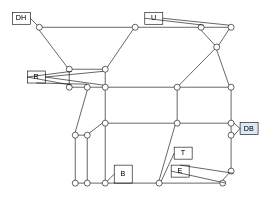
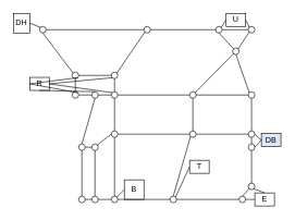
  <mxCell id="0" />
  <mxCell id="1" parent="0" />
- <mxCell id="2" value="DH" style="rounded=0;whiteSpace=wrap;html=1;" vertex="1" parent="1"><mxGeometry x="20" y="20" width="30" height="20" as="geometry" /></mxCell>
+ <mxCell id="2" value="DH" style="rounded=0;whiteSpace=wrap;html=1;" vertex="1" parent="1"><mxGeometry x="20" y="20" width="25" height="30" as="geometry" /></mxCell>
  <mxCell id="3" value="" style="ellipse;whiteSpace=wrap;html=1;aspect=fixed;" vertex="1" parent="1"><mxGeometry x="60" y="40" width="10" height="10" as="geometry" /></mxCell>
  <mxCell id="4" value="" style="ellipse;whiteSpace=wrap;html=1;aspect=fixed;" vertex="1" parent="1"><mxGeometry x="220" y="40" width="10" height="10" as="geometry" /></mxCell>
  <mxCell id="5" value="" style="ellipse;whiteSpace=wrap;html=1;aspect=fixed;" vertex="1" parent="1"><mxGeometry x="330" y="40" width="10" height="10" as="geometry" /></mxCell>
  <mxCell id="6" value="" style="ellipse;whiteSpace=wrap;html=1;aspect=fixed;" vertex="1" parent="1"><mxGeometry x="380" y="40" width="10" height="10" as="geometry" /></mxCell>
  <mxCell id="7" value="" style="ellipse;whiteSpace=wrap;html=1;aspect=fixed;" vertex="1" parent="1"><mxGeometry x="356" y="73" width="10" height="10" as="geometry" /></mxCell>
  <mxCell id="8" value="" style="ellipse;whiteSpace=wrap;html=1;aspect=fixed;" vertex="1" parent="1"><mxGeometry x="380" y="140" width="10" height="10" as="geometry" /></mxCell>
  <mxCell id="9" value="" style="ellipse;whiteSpace=wrap;html=1;aspect=fixed;" vertex="1" parent="1"><mxGeometry x="290" y="140" width="10" height="10" as="geometry" /></mxCell>
  <mxCell id="10" value="" style="ellipse;whiteSpace=wrap;html=1;aspect=fixed;" vertex="1" parent="1"><mxGeometry x="170" y="140" width="10" height="10" as="geometry" /></mxCell>
  <mxCell id="11" value="" style="ellipse;whiteSpace=wrap;html=1;aspect=fixed;" vertex="1" parent="1"><mxGeometry x="170" y="200" width="10" height="10" as="geometry" /></mxCell>
  <mxCell id="12" value="" style="ellipse;whiteSpace=wrap;html=1;aspect=fixed;" vertex="1" parent="1"><mxGeometry x="290" y="200" width="10" height="10" as="geometry" /></mxCell>
  <mxCell id="13" value="" style="ellipse;whiteSpace=wrap;html=1;aspect=fixed;" vertex="1" parent="1"><mxGeometry x="380" y="200" width="10" height="10" as="geometry" /></mxCell>
  <mxCell id="14" value="" style="ellipse;whiteSpace=wrap;html=1;aspect=fixed;" vertex="1" parent="1"><mxGeometry x="380" y="220" width="10" height="10" as="geometry" /></mxCell>
  <mxCell id="15" value="" style="ellipse;whiteSpace=wrap;html=1;aspect=fixed;" vertex="1" parent="1"><mxGeometry x="380" y="280" width="10" height="10" as="geometry" /></mxCell>
  <mxCell id="16" value="" style="ellipse;whiteSpace=wrap;html=1;aspect=fixed;" vertex="1" parent="1"><mxGeometry x="366" y="300" width="10" height="10" as="geometry" /></mxCell>
  <mxCell id="17" value="" style="ellipse;whiteSpace=wrap;html=1;aspect=fixed;" vertex="1" parent="1"><mxGeometry x="260" y="300" width="10" height="10" as="geometry" /></mxCell>
  <mxCell id="18" value="" style="ellipse;whiteSpace=wrap;html=1;aspect=fixed;" vertex="1" parent="1"><mxGeometry x="170" y="300" width="10" height="10" as="geometry" /></mxCell>
  <mxCell id="19" value="" style="ellipse;whiteSpace=wrap;html=1;aspect=fixed;" vertex="1" parent="1"><mxGeometry x="170" y="110" width="10" height="10" as="geometry" /></mxCell>
  <mxCell id="20" value="" style="ellipse;whiteSpace=wrap;html=1;aspect=fixed;" vertex="1" parent="1"><mxGeometry x="110" y="110" width="10" height="10" as="geometry" /></mxCell>
  <mxCell id="21" value="" style="ellipse;whiteSpace=wrap;html=1;aspect=fixed;" vertex="1" parent="1"><mxGeometry x="140" y="140" width="10" height="10" as="geometry" /></mxCell>
  <mxCell id="22" value="" style="ellipse;whiteSpace=wrap;html=1;aspect=fixed;" vertex="1" parent="1"><mxGeometry x="110" y="140" width="10" height="10" as="geometry" /></mxCell>
  <mxCell id="23" value="" style="ellipse;whiteSpace=wrap;html=1;aspect=fixed;" vertex="1" parent="1"><mxGeometry x="120" y="220" width="10" height="10" as="geometry" /></mxCell>
  <mxCell id="24" value="" style="ellipse;whiteSpace=wrap;html=1;aspect=fixed;" vertex="1" parent="1"><mxGeometry x="140" y="220" width="10" height="10" as="geometry" /></mxCell>
  <mxCell id="25" value="" style="ellipse;whiteSpace=wrap;html=1;aspect=fixed;" vertex="1" parent="1"><mxGeometry x="140" y="300" width="10" height="10" as="geometry" /></mxCell>
  <mxCell id="26" value="" style="ellipse;whiteSpace=wrap;html=1;aspect=fixed;" vertex="1" parent="1"><mxGeometry x="120" y="300" width="10" height="10" as="geometry" /></mxCell>
- <mxCell id="27" value="U" style="rounded=0;whiteSpace=wrap;html=1;" vertex="1" parent="1"><mxGeometry x="241" y="20" width="30" height="20" as="geometry" /></mxCell>
+ <mxCell id="27" value="U" style="rounded=0;whiteSpace=wrap;html=1;" vertex="1" parent="1"><mxGeometry x="346" y="20" width="30" height="20" as="geometry" /></mxCell>
  <mxCell id="28" value="R" style="rounded=0;whiteSpace=wrap;html=1;" vertex="1" parent="1"><mxGeometry x="45" y="118" width="30" height="20" as="geometry" /></mxCell>
  <mxCell id="29" value="DB" style="rounded=0;whiteSpace=wrap;html=1;fillColor=#dae8fc;" vertex="1" parent="1"><mxGeometry x="400" y="204" width="30" height="20" as="geometry" /></mxCell>
- <mxCell id="30" value="E" style="rounded=0;whiteSpace=wrap;html=1;" vertex="1" parent="1"><mxGeometry x="285" y="275" width="30" height="20" as="geometry" /></mxCell>
+ <mxCell id="30" value="E" style="rounded=0;whiteSpace=wrap;html=1;" vertex="1" parent="1"><mxGeometry x="390" y="295" width="30" height="20" as="geometry" /></mxCell>
  <mxCell id="31" value="T" style="rounded=0;whiteSpace=wrap;html=1;" vertex="1" parent="1"><mxGeometry x="290" y="245" width="30" height="20" as="geometry" /></mxCell>
  <mxCell id="32" value="B" style="rounded=0;whiteSpace=wrap;html=1;" vertex="1" parent="1"><mxGeometry x="190" y="275" width="30" height="30" as="geometry" /></mxCell>
  <mxCell id="33" value="" style="endArrow=none;html=1;exitX=1;exitY=0.5;exitDx=0;exitDy=0;entryX=0;entryY=0;entryDx=0;entryDy=0;" edge="1" parent="1" source="2" target="3"><mxGeometry width="50" height="50" relative="1" as="geometry"><mxPoint x="290" y="260" as="sourcePoint" /><mxPoint x="340" y="210" as="targetPoint" /></mxGeometry></mxCell>
  <mxCell id="34" value="" style="endArrow=none;html=1;exitX=1;exitY=0.5;exitDx=0;exitDy=0;entryX=0;entryY=0.5;entryDx=0;entryDy=0;" edge="1" parent="1" source="3" target="4"><mxGeometry width="50" height="50" relative="1" as="geometry"><mxPoint x="290" y="260" as="sourcePoint" /><mxPoint x="340" y="210" as="targetPoint" /></mxGeometry></mxCell>
  <mxCell id="35" value="" style="endArrow=none;html=1;exitX=1;exitY=0.5;exitDx=0;exitDy=0;entryX=0;entryY=0.5;entryDx=0;entryDy=0;" edge="1" parent="1" source="4" target="5"><mxGeometry width="50" height="50" relative="1" as="geometry"><mxPoint x="80" y="55" as="sourcePoint" /><mxPoint x="230" y="55" as="targetPoint" /></mxGeometry></mxCell>
  <mxCell id="36" value="" style="endArrow=none;html=1;exitX=1;exitY=0.5;exitDx=0;exitDy=0;entryX=0;entryY=0.5;entryDx=0;entryDy=0;" edge="1" parent="1" source="5" target="6"><mxGeometry width="50" height="50" relative="1" as="geometry"><mxPoint x="90" y="65" as="sourcePoint" /><mxPoint x="240" y="65" as="targetPoint" /></mxGeometry></mxCell>
  <mxCell id="37" value="" style="endArrow=none;html=1;exitX=0.5;exitY=1;exitDx=0;exitDy=0;entryX=0;entryY=0;entryDx=0;entryDy=0;" edge="1" parent="1" source="5" target="7"><mxGeometry width="50" height="50" relative="1" as="geometry"><mxPoint x="100" y="75" as="sourcePoint" /><mxPoint x="250" y="75" as="targetPoint" /></mxGeometry></mxCell>
  <mxCell id="38" value="" style="endArrow=none;html=1;exitX=0;exitY=1;exitDx=0;exitDy=0;entryX=1;entryY=0;entryDx=0;entryDy=0;" edge="1" parent="1" source="6" target="7"><mxGeometry width="50" height="50" relative="1" as="geometry"><mxPoint x="110" y="85" as="sourcePoint" /><mxPoint x="260" y="85" as="targetPoint" /></mxGeometry></mxCell>
  <mxCell id="39" value="" style="endArrow=none;html=1;exitX=0.5;exitY=1;exitDx=0;exitDy=0;entryX=0;entryY=0;entryDx=0;entryDy=0;" edge="1" parent="1" source="7" target="8"><mxGeometry width="50" height="50" relative="1" as="geometry"><mxPoint x="120" y="95" as="sourcePoint" /><mxPoint x="270" y="95" as="targetPoint" /></mxGeometry></mxCell>
  <mxCell id="40" value="" style="endArrow=none;html=1;exitX=1;exitY=0;exitDx=0;exitDy=0;entryX=0;entryY=1;entryDx=0;entryDy=0;" edge="1" parent="1" source="9" target="7"><mxGeometry width="50" height="50" relative="1" as="geometry"><mxPoint x="130" y="105" as="sourcePoint" /><mxPoint x="280" y="105" as="targetPoint" /></mxGeometry></mxCell>
  <mxCell id="41" value="" style="endArrow=none;html=1;exitX=1;exitY=0.5;exitDx=0;exitDy=0;entryX=0;entryY=0.5;entryDx=0;entryDy=0;" edge="1" parent="1" source="9" target="8"><mxGeometry width="50" height="50" relative="1" as="geometry"><mxPoint x="140" y="115" as="sourcePoint" /><mxPoint x="290" y="115" as="targetPoint" /></mxGeometry></mxCell>
  <mxCell id="42" value="" style="endArrow=none;html=1;entryX=0;entryY=1;entryDx=0;entryDy=0;exitX=1;exitY=0;exitDx=0;exitDy=0;" edge="1" parent="1" source="19" target="4"><mxGeometry width="50" height="50" relative="1" as="geometry"><mxPoint x="180" y="125" as="sourcePoint" /><mxPoint x="300" y="125" as="targetPoint" /></mxGeometry></mxCell>
  <mxCell id="43" value="" style="endArrow=none;html=1;exitX=0.5;exitY=1;exitDx=0;exitDy=0;entryX=0.5;entryY=0;entryDx=0;entryDy=0;" edge="1" parent="1" source="19" target="10"><mxGeometry width="50" height="50" relative="1" as="geometry"><mxPoint x="160" y="135" as="sourcePoint" /><mxPoint x="310" y="135" as="targetPoint" /></mxGeometry></mxCell>
  <mxCell id="44" value="" style="endArrow=none;html=1;entryX=0;entryY=0.5;entryDx=0;entryDy=0;exitX=1;exitY=0.5;exitDx=0;exitDy=0;" edge="1" parent="1" source="10" target="9"><mxGeometry width="50" height="50" relative="1" as="geometry"><mxPoint x="180" y="160" as="sourcePoint" /><mxPoint x="320" y="145" as="targetPoint" /></mxGeometry></mxCell>
  <mxCell id="45" value="" style="endArrow=none;html=1;exitX=0.5;exitY=1;exitDx=0;exitDy=0;entryX=0.5;entryY=0;entryDx=0;entryDy=0;" edge="1" parent="1" source="8" target="13"><mxGeometry width="50" height="50" relative="1" as="geometry"><mxPoint x="180" y="155" as="sourcePoint" /><mxPoint x="330" y="155" as="targetPoint" /></mxGeometry></mxCell>
  <mxCell id="46" value="" style="endArrow=none;html=1;exitX=0.5;exitY=1;exitDx=0;exitDy=0;entryX=0.5;entryY=0;entryDx=0;entryDy=0;" edge="1" parent="1" source="9" target="12"><mxGeometry width="50" height="50" relative="1" as="geometry"><mxPoint x="190" y="165" as="sourcePoint" /><mxPoint x="340" y="165" as="targetPoint" /></mxGeometry></mxCell>
  <mxCell id="47" value="" style="endArrow=none;html=1;exitX=1;exitY=0.5;exitDx=0;exitDy=0;entryX=0;entryY=0.5;entryDx=0;entryDy=0;" edge="1" parent="1" source="12" target="13"><mxGeometry width="50" height="50" relative="1" as="geometry"><mxPoint x="200" y="175" as="sourcePoint" /><mxPoint x="350" y="175" as="targetPoint" /></mxGeometry></mxCell>
  <mxCell id="48" value="" style="endArrow=none;html=1;exitX=0.5;exitY=1;exitDx=0;exitDy=0;entryX=0.5;entryY=0;entryDx=0;entryDy=0;" edge="1" parent="1" source="13" target="14"><mxGeometry width="50" height="50" relative="1" as="geometry"><mxPoint x="210" y="185" as="sourcePoint" /><mxPoint x="360" y="185" as="targetPoint" /></mxGeometry></mxCell>
  <mxCell id="49" value="" style="endArrow=none;html=1;exitX=0;exitY=0.5;exitDx=0;exitDy=0;entryX=1;entryY=0.5;entryDx=0;entryDy=0;" edge="1" parent="1" source="29" target="13"><mxGeometry width="50" height="50" relative="1" as="geometry"><mxPoint x="220" y="195" as="sourcePoint" /><mxPoint x="370" y="195" as="targetPoint" /></mxGeometry></mxCell>
  <mxCell id="50" value="" style="endArrow=none;html=1;exitX=1;exitY=0.5;exitDx=0;exitDy=0;entryX=0;entryY=0.5;entryDx=0;entryDy=0;" edge="1" parent="1" source="14" target="29"><mxGeometry width="50" height="50" relative="1" as="geometry"><mxPoint x="240" y="215" as="sourcePoint" /><mxPoint x="390" y="215" as="targetPoint" /></mxGeometry></mxCell>
  <mxCell id="51" value="" style="endArrow=none;html=1;exitX=0.5;exitY=0;exitDx=0;exitDy=0;entryX=0.5;entryY=1;entryDx=0;entryDy=0;" edge="1" parent="1" source="15" target="14"><mxGeometry width="50" height="50" relative="1" as="geometry"><mxPoint x="250" y="225" as="sourcePoint" /><mxPoint x="400" y="225" as="targetPoint" /></mxGeometry></mxCell>
  <mxCell id="52" value="" style="endArrow=none;html=1;exitX=0;exitY=1;exitDx=0;exitDy=0;entryX=0.5;entryY=0;entryDx=0;entryDy=0;" edge="1" parent="1" source="15" target="16"><mxGeometry width="50" height="50" relative="1" as="geometry"><mxPoint x="260" y="235" as="sourcePoint" /><mxPoint x="410" y="235" as="targetPoint" /></mxGeometry></mxCell>
  <mxCell id="53" value="" style="endArrow=none;html=1;exitX=0;exitY=0.5;exitDx=0;exitDy=0;entryX=1;entryY=0.5;entryDx=0;entryDy=0;" edge="1" parent="1" source="16" target="17"><mxGeometry width="50" height="50" relative="1" as="geometry"><mxPoint x="270" y="245" as="sourcePoint" /><mxPoint x="420" y="245" as="targetPoint" /></mxGeometry></mxCell>
  <mxCell id="54" value="" style="endArrow=none;html=1;exitX=1;exitY=0.5;exitDx=0;exitDy=0;entryX=0;entryY=0.5;entryDx=0;entryDy=0;" edge="1" parent="1" source="18" target="17"><mxGeometry width="50" height="50" relative="1" as="geometry"><mxPoint x="280" y="255" as="sourcePoint" /><mxPoint x="430" y="255" as="targetPoint" /></mxGeometry></mxCell>
  <mxCell id="55" value="" style="endArrow=none;html=1;exitX=0;exitY=0.5;exitDx=0;exitDy=0;entryX=1;entryY=0.5;entryDx=0;entryDy=0;" edge="1" parent="1" source="18" target="25"><mxGeometry width="50" height="50" relative="1" as="geometry"><mxPoint x="290" y="265" as="sourcePoint" /><mxPoint x="440" y="265" as="targetPoint" /></mxGeometry></mxCell>
  <mxCell id="56" value="" style="endArrow=none;html=1;exitX=0.5;exitY=0;exitDx=0;exitDy=0;entryX=0.5;entryY=1;entryDx=0;entryDy=0;" edge="1" parent="1" source="11" target="10"><mxGeometry width="50" height="50" relative="1" as="geometry"><mxPoint x="300" y="275" as="sourcePoint" /><mxPoint x="450" y="275" as="targetPoint" /></mxGeometry></mxCell>
  <mxCell id="57" value="" style="endArrow=none;html=1;exitX=1;exitY=0.5;exitDx=0;exitDy=0;entryX=0;entryY=0.5;entryDx=0;entryDy=0;" edge="1" parent="1" source="11" target="12"><mxGeometry width="50" height="50" relative="1" as="geometry"><mxPoint x="310" y="285" as="sourcePoint" /><mxPoint x="460" y="285" as="targetPoint" /></mxGeometry></mxCell>
  <mxCell id="58" value="" style="endArrow=none;html=1;exitX=0;exitY=0.5;exitDx=0;exitDy=0;entryX=1;entryY=0;entryDx=0;entryDy=0;" edge="1" parent="1" source="11" target="24"><mxGeometry width="50" height="50" relative="1" as="geometry"><mxPoint x="320" y="295" as="sourcePoint" /><mxPoint x="470" y="295" as="targetPoint" /></mxGeometry></mxCell>
  <mxCell id="59" value="" style="endArrow=none;html=1;exitX=0.5;exitY=0;exitDx=0;exitDy=0;entryX=0.5;entryY=1;entryDx=0;entryDy=0;" edge="1" parent="1" source="25" target="24"><mxGeometry width="50" height="50" relative="1" as="geometry"><mxPoint x="330" y="305" as="sourcePoint" /><mxPoint x="480" y="305" as="targetPoint" /></mxGeometry></mxCell>
  <mxCell id="60" value="" style="endArrow=none;html=1;exitX=0.5;exitY=0;exitDx=0;exitDy=0;entryX=0.5;entryY=1;entryDx=0;entryDy=0;" edge="1" parent="1" source="23" target="21"><mxGeometry width="50" height="50" relative="1" as="geometry"><mxPoint x="340" y="315" as="sourcePoint" /><mxPoint x="490" y="315" as="targetPoint" /></mxGeometry></mxCell>
  <mxCell id="61" value="" style="endArrow=none;html=1;exitX=1;exitY=0.5;exitDx=0;exitDy=0;entryX=0;entryY=0.5;entryDx=0;entryDy=0;" edge="1" parent="1" source="23" target="24"><mxGeometry width="50" height="50" relative="1" as="geometry"><mxPoint x="135" y="230" as="sourcePoint" /><mxPoint x="155" y="160" as="targetPoint" /></mxGeometry></mxCell>
  <mxCell id="62" value="" style="endArrow=none;html=1;exitX=1;exitY=0.5;exitDx=0;exitDy=0;entryX=0;entryY=0.5;entryDx=0;entryDy=0;" edge="1" parent="1" source="21" target="10"><mxGeometry width="50" height="50" relative="1" as="geometry"><mxPoint x="145" y="240" as="sourcePoint" /><mxPoint x="165" y="170" as="targetPoint" /></mxGeometry></mxCell>
  <mxCell id="63" value="" style="endArrow=none;html=1;exitX=1;exitY=0.5;exitDx=0;exitDy=0;entryX=0;entryY=0.5;entryDx=0;entryDy=0;" edge="1" parent="1" source="22" target="21"><mxGeometry width="50" height="50" relative="1" as="geometry"><mxPoint x="155" y="250" as="sourcePoint" /><mxPoint x="175" y="180" as="targetPoint" /></mxGeometry></mxCell>
  <mxCell id="64" value="" style="endArrow=none;html=1;exitX=1;exitY=0.5;exitDx=0;exitDy=0;entryX=0;entryY=0.5;entryDx=0;entryDy=0;" edge="1" parent="1" source="20" target="19"><mxGeometry width="50" height="50" relative="1" as="geometry"><mxPoint x="165" y="250" as="sourcePoint" /><mxPoint x="185" y="180" as="targetPoint" /></mxGeometry></mxCell>
  <mxCell id="65" value="" style="endArrow=none;html=1;exitX=0.5;exitY=1;exitDx=0;exitDy=0;entryX=0.5;entryY=0;entryDx=0;entryDy=0;" edge="1" parent="1" source="20" target="22"><mxGeometry width="50" height="50" relative="1" as="geometry"><mxPoint x="175" y="270" as="sourcePoint" /><mxPoint x="195" y="200" as="targetPoint" /></mxGeometry></mxCell>
  <mxCell id="66" value="" style="endArrow=none;html=1;exitX=0.5;exitY=1;exitDx=0;exitDy=0;entryX=0;entryY=0;entryDx=0;entryDy=0;" edge="1" parent="1" source="3" target="20"><mxGeometry width="50" height="50" relative="1" as="geometry"><mxPoint x="60" y="30" as="sourcePoint" /><mxPoint x="71.464" y="51.464" as="targetPoint" /></mxGeometry></mxCell>
  <mxCell id="67" value="" style="endArrow=none;html=1;exitX=0.5;exitY=0;exitDx=0;exitDy=0;entryX=0.5;entryY=1;entryDx=0;entryDy=0;" edge="1" parent="1" source="26" target="23"><mxGeometry width="50" height="50" relative="1" as="geometry"><mxPoint x="70" y="40" as="sourcePoint" /><mxPoint x="81.464" y="61.464" as="targetPoint" /></mxGeometry></mxCell>
  <mxCell id="68" value="" style="endArrow=none;html=1;exitX=0;exitY=0.5;exitDx=0;exitDy=0;entryX=1;entryY=0.5;entryDx=0;entryDy=0;" edge="1" parent="1" source="25" target="26"><mxGeometry width="50" height="50" relative="1" as="geometry"><mxPoint x="80" y="50" as="sourcePoint" /><mxPoint x="91.464" y="71.464" as="targetPoint" /></mxGeometry></mxCell>
  <mxCell id="69" value="" style="endArrow=none;html=1;exitX=0.5;exitY=1;exitDx=0;exitDy=0;entryX=0.5;entryY=0;entryDx=0;entryDy=0;" edge="1" parent="1" source="11" target="18"><mxGeometry width="50" height="50" relative="1" as="geometry"><mxPoint x="90" y="60" as="sourcePoint" /><mxPoint x="101.464" y="81.464" as="targetPoint" /></mxGeometry></mxCell>
  <mxCell id="70" value="" style="endArrow=none;html=1;exitX=0.5;exitY=0;exitDx=0;exitDy=0;entryX=0;entryY=1;entryDx=0;entryDy=0;" edge="1" parent="1" source="17" target="12"><mxGeometry width="50" height="50" relative="1" as="geometry"><mxPoint x="100" y="70" as="sourcePoint" /><mxPoint x="111.464" y="91.464" as="targetPoint" /></mxGeometry></mxCell>
  <mxCell id="71" value="" style="endArrow=none;html=1;exitX=1;exitY=1;exitDx=0;exitDy=0;entryX=0;entryY=0.5;entryDx=0;entryDy=0;" edge="1" parent="1" source="20" target="28"><mxGeometry width="50" height="50" relative="1" as="geometry"><mxPoint x="110" y="80" as="sourcePoint" /><mxPoint x="121.464" y="101.464" as="targetPoint" /></mxGeometry></mxCell>
  <mxCell id="72" value="" style="endArrow=none;html=1;exitX=1;exitY=0;exitDx=0;exitDy=0;entryX=0;entryY=0.5;entryDx=0;entryDy=0;" edge="1" parent="1" source="22" target="28"><mxGeometry width="50" height="50" relative="1" as="geometry"><mxPoint x="120" y="90" as="sourcePoint" /><mxPoint x="131.464" y="111.464" as="targetPoint" /></mxGeometry></mxCell>
  <mxCell id="73" value="" style="endArrow=none;html=1;exitX=0.5;exitY=0;exitDx=0;exitDy=0;entryX=0.5;entryY=0;entryDx=0;entryDy=0;" edge="1" parent="1" source="21" target="21"><mxGeometry width="50" height="50" relative="1" as="geometry"><mxPoint x="130" y="100" as="sourcePoint" /><mxPoint x="141.464" y="121.464" as="targetPoint" /></mxGeometry></mxCell>
  <mxCell id="74" value="" style="endArrow=none;html=1;exitX=0.5;exitY=0;exitDx=0;exitDy=0;entryX=0.5;entryY=1;entryDx=0;entryDy=0;" edge="1" parent="1" source="21" target="28"><mxGeometry width="50" height="50" relative="1" as="geometry"><mxPoint x="140" y="110" as="sourcePoint" /><mxPoint x="151.464" y="131.464" as="targetPoint" /></mxGeometry></mxCell>
  <mxCell id="75" value="" style="endArrow=none;html=1;exitX=0;exitY=1;exitDx=0;exitDy=0;entryX=1;entryY=0.5;entryDx=0;entryDy=0;" edge="1" parent="1" source="19" target="28"><mxGeometry width="50" height="50" relative="1" as="geometry"><mxPoint x="150" y="120" as="sourcePoint" /><mxPoint x="161.464" y="141.464" as="targetPoint" /></mxGeometry></mxCell>
  <mxCell id="76" value="" style="endArrow=none;html=1;exitX=1;exitY=0.5;exitDx=0;exitDy=0;entryX=0;entryY=0;entryDx=0;entryDy=0;" edge="1" parent="1" source="28" target="10"><mxGeometry width="50" height="50" relative="1" as="geometry"><mxPoint x="160" y="130" as="sourcePoint" /><mxPoint x="171.464" y="151.464" as="targetPoint" /></mxGeometry></mxCell>
  <mxCell id="77" value="" style="endArrow=none;html=1;exitX=1;exitY=0;exitDx=0;exitDy=0;entryX=0;entryY=0.5;entryDx=0;entryDy=0;" edge="1" parent="1" source="5" target="27"><mxGeometry width="50" height="50" relative="1" as="geometry"><mxPoint x="170" y="140" as="sourcePoint" /><mxPoint x="181.464" y="161.464" as="targetPoint" /></mxGeometry></mxCell>
  <mxCell id="78" value="" style="endArrow=none;html=1;exitX=0;exitY=0;exitDx=0;exitDy=0;entryX=1;entryY=0.5;entryDx=0;entryDy=0;" edge="1" parent="1" source="6" target="27"><mxGeometry width="50" height="50" relative="1" as="geometry"><mxPoint x="180" y="150" as="sourcePoint" /><mxPoint x="191.464" y="171.464" as="targetPoint" /></mxGeometry></mxCell>
  <mxCell id="79" value="" style="endArrow=none;html=1;exitX=1;exitY=0;exitDx=0;exitDy=0;entryX=0;entryY=0.5;entryDx=0;entryDy=0;" edge="1" parent="1" source="18" target="32"><mxGeometry width="50" height="50" relative="1" as="geometry"><mxPoint x="190" y="160" as="sourcePoint" /><mxPoint x="201.464" y="181.464" as="targetPoint" /></mxGeometry></mxCell>
  <mxCell id="80" value="" style="endArrow=none;html=1;exitX=1;exitY=0;exitDx=0;exitDy=0;entryX=0;entryY=0.5;entryDx=0;entryDy=0;" edge="1" parent="1" source="17" target="31"><mxGeometry width="50" height="50" relative="1" as="geometry"><mxPoint x="200" y="170" as="sourcePoint" /><mxPoint x="211.464" y="191.464" as="targetPoint" /></mxGeometry></mxCell>
  <mxCell id="81" value="" style="endArrow=none;html=1;exitX=1;exitY=1;exitDx=0;exitDy=0;entryX=0.5;entryY=0;entryDx=0;entryDy=0;" edge="1" parent="1" source="15" target="30"><mxGeometry width="50" height="50" relative="1" as="geometry"><mxPoint x="210" y="180" as="sourcePoint" /><mxPoint x="221.464" y="201.464" as="targetPoint" /></mxGeometry></mxCell>
  <mxCell id="82" value="" style="endArrow=none;html=1;exitX=1;exitY=0.5;exitDx=0;exitDy=0;entryX=0;entryY=0.5;entryDx=0;entryDy=0;" edge="1" parent="1" source="16" target="30"><mxGeometry width="50" height="50" relative="1" as="geometry"><mxPoint x="220" y="190" as="sourcePoint" /><mxPoint x="231.464" y="211.464" as="targetPoint" /></mxGeometry></mxCell>
